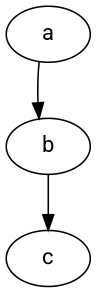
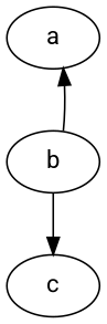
  digraph {
    fontname=Roboto
    node [fontname=Roboto]
    edge [fontname=Roboto]
    a
    b
    c
-   a -> b
+   b -> a
    b -> c
  }
